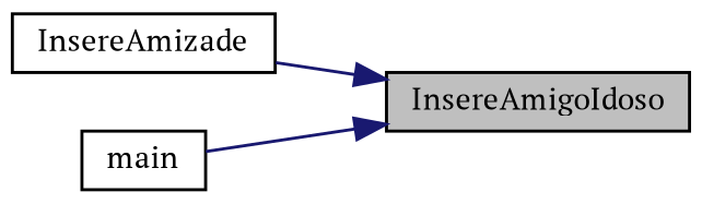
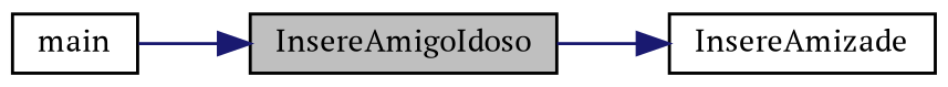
  digraph {
    fontname="PT Serif"
    rankdir=RL
    node [color=black fillcolor=white fontname="PT Serif" fontsize=10 shape=record style=filled]
    edge [color=midnightblue dir=back fontname="PT Serif" fontsize=10 labelfontname=Helvetica labelfontsize=10 style=solid]
    n1 [fillcolor=grey75 fontcolor=black height=0.2 label=InsereAmigoIdoso width=0.4]
    n2 [height=0.2 label=InsereAmizade width=0.4]
    n3 [height=0.2 label=main width=0.4]
-   n1 -> n2
+   n2 -> n1
    n1 -> n3
  }
